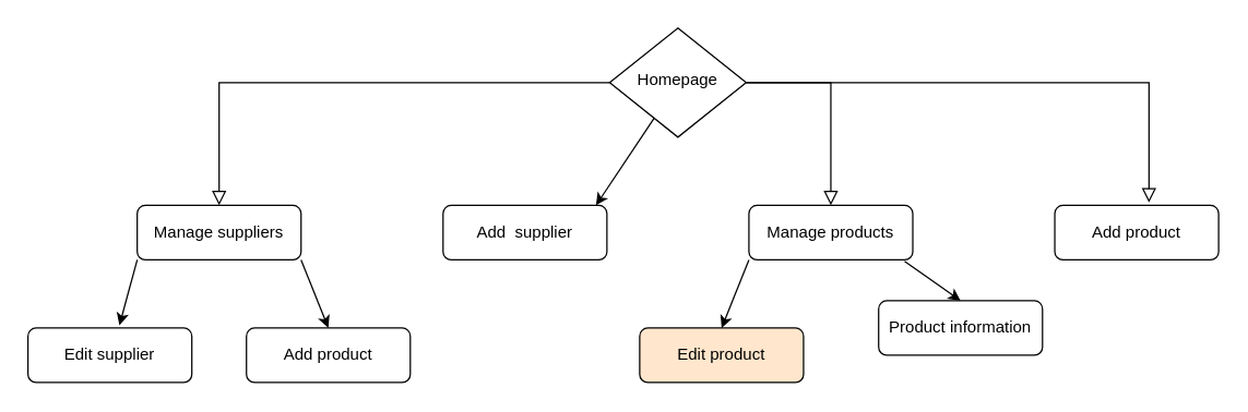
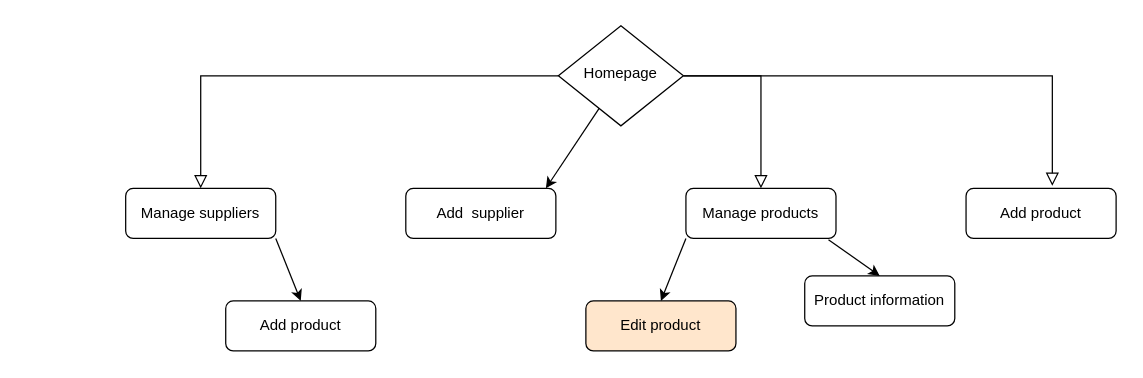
  <mxCell id="0" />
  <mxCell id="1" parent="0" />
  <mxCell id="2" value="" style="rounded=0;html=1;jettySize=auto;orthogonalLoop=1;fontSize=11;endArrow=block;endFill=0;endSize=8;strokeWidth=1;shadow=0;labelBackgroundColor=none;edgeStyle=orthogonalEdgeStyle;" parent="1" source="6" target="3" edge="1"><mxGeometry relative="1" as="geometry" /></mxCell>
  <mxCell id="3" value="Manage products" style="rounded=1;whiteSpace=wrap;html=1;fontSize=12;glass=0;strokeWidth=1;shadow=0;" parent="1" vertex="1"><mxGeometry x="548" y="150" width="120" height="40" as="geometry" /></mxCell>
  <mxCell id="4" value="" style="rounded=0;html=1;jettySize=auto;orthogonalLoop=1;fontSize=11;endArrow=block;endFill=0;endSize=8;strokeWidth=1;shadow=0;labelBackgroundColor=none;edgeStyle=orthogonalEdgeStyle;entryX=0.575;entryY=-0.05;entryDx=0;entryDy=0;entryPerimeter=0;" parent="1" source="6" target="8" edge="1"><mxGeometry x="-0.027" y="20" relative="1" as="geometry"><mxPoint as="offset" /><mxPoint x="326" y="210" as="targetPoint" /></mxGeometry></mxCell>
  <mxCell id="5" value="" style="edgeStyle=orthogonalEdgeStyle;rounded=0;html=1;jettySize=auto;orthogonalLoop=1;fontSize=11;endArrow=block;endFill=0;endSize=8;strokeWidth=1;shadow=0;labelBackgroundColor=none;" parent="1" source="6" target="7" edge="1"><mxGeometry y="10" relative="1" as="geometry"><mxPoint as="offset" /></mxGeometry></mxCell>
  <mxCell id="6" value="Homepage" style="rhombus;whiteSpace=wrap;html=1;shadow=0;fontFamily=Helvetica;fontSize=12;align=center;strokeWidth=1;spacing=6;spacingTop=-4;" parent="1" vertex="1"><mxGeometry x="446" y="20" width="100" height="80" as="geometry" /></mxCell>
  <mxCell id="7" value="Manage suppliers" style="rounded=1;whiteSpace=wrap;html=1;fontSize=12;glass=0;strokeWidth=1;shadow=0;" parent="1" vertex="1"><mxGeometry x="100" y="150" width="120" height="40" as="geometry" /></mxCell>
  <mxCell id="8" value="Add product" style="rounded=1;whiteSpace=wrap;html=1;fontSize=12;glass=0;strokeWidth=1;shadow=0;" parent="1" vertex="1"><mxGeometry x="772" y="150" width="120" height="40" as="geometry" /></mxCell>
  <mxCell id="9" value="Add&amp;nbsp; supplier" style="rounded=1;whiteSpace=wrap;html=1;fontSize=12;glass=0;strokeWidth=1;shadow=0;" parent="1" vertex="1"><mxGeometry x="324" y="150" width="120" height="40" as="geometry" /></mxCell>
  <mxCell id="10" value="Product information" style="rounded=1;whiteSpace=wrap;html=1;fontSize=12;glass=0;strokeWidth=1;shadow=0;" parent="1" vertex="1"><mxGeometry x="643" y="220" width="120" height="40" as="geometry" /></mxCell>
  <mxCell id="11" value="Edit product" style="rounded=1;whiteSpace=wrap;html=1;fontSize=12;glass=0;strokeWidth=1;shadow=0;fillColor=#ffe6cc;" parent="1" vertex="1"><mxGeometry x="468" y="240" width="120" height="40" as="geometry" /></mxCell>
  <mxCell id="12" value="Add product" style="rounded=1;whiteSpace=wrap;html=1;fontSize=12;glass=0;strokeWidth=1;shadow=0;" parent="1" vertex="1"><mxGeometry x="180" y="240" width="120" height="40" as="geometry" /></mxCell>
- <mxCell id="13" value="Edit supplier" style="rounded=1;whiteSpace=wrap;html=1;fontSize=12;glass=0;strokeWidth=1;shadow=0;" parent="1" vertex="1"><mxGeometry x="20" y="240" width="120" height="40" as="geometry" /></mxCell>
  <mxCell id="14" value="" style="endArrow=classic;html=1;rounded=0;entryX=0.5;entryY=0;entryDx=0;entryDy=0;exitX=0.95;exitY=1.025;exitDx=0;exitDy=0;exitPerimeter=0;" parent="1" source="3" target="10" edge="1"><mxGeometry width="50" height="50" relative="1" as="geometry"><mxPoint x="666" y="200" as="sourcePoint" /><mxPoint x="206" y="-20" as="targetPoint" /></mxGeometry></mxCell>
  <mxCell id="15" value="" style="endArrow=classic;html=1;rounded=0;exitX=0;exitY=1;exitDx=0;exitDy=0;entryX=0.5;entryY=0;entryDx=0;entryDy=0;" parent="1" source="3" target="11" edge="1"><mxGeometry width="50" height="50" relative="1" as="geometry"><mxPoint x="186" y="110" as="sourcePoint" /><mxPoint x="137.96" y="55" as="targetPoint" /></mxGeometry></mxCell>
- <mxCell id="16" value="" style="endArrow=classic;html=1;rounded=0;exitX=0;exitY=1;exitDx=0;exitDy=0;entryX=0.558;entryY=-0.05;entryDx=0;entryDy=0;entryPerimeter=0;" parent="1" source="7" target="13" edge="1"><mxGeometry width="50" height="50" relative="1" as="geometry"><mxPoint x="916" y="30" as="sourcePoint" /><mxPoint x="80" y="230" as="targetPoint" /></mxGeometry></mxCell>
  <mxCell id="17" value="" style="endArrow=classic;html=1;rounded=0;exitX=1;exitY=1;exitDx=0;exitDy=0;entryX=0.5;entryY=0;entryDx=0;entryDy=0;" parent="1" source="7" target="12" edge="1"><mxGeometry width="50" height="50" relative="1" as="geometry"><mxPoint x="786" y="110" as="sourcePoint" /><mxPoint x="746" y="174" as="targetPoint" /></mxGeometry></mxCell>
  <mxCell id="18" value="" style="endArrow=classic;html=1;rounded=0;" parent="1" source="6" edge="1"><mxGeometry width="50" height="50" relative="1" as="geometry"><mxPoint x="436" y="130" as="sourcePoint" /><mxPoint x="436" y="150" as="targetPoint" /></mxGeometry></mxCell>
